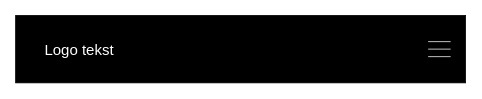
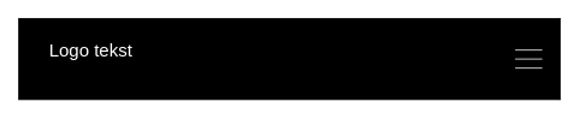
  <mxCell id="0" />
  <mxCell id="1" parent="0" />
  <mxCell id="2" value="" style="rounded=0;whiteSpace=wrap;html=1;fillColor=#000000;" vertex="1" parent="1"><mxGeometry width="600" height="90" as="geometry" x="20" y="20" /></mxCell>
- <mxCell id="3" value="Logo tekst" style="text;html=1;strokeColor=none;fillColor=none;align=center;verticalAlign=middle;whiteSpace=wrap;rounded=0;fontColor=#FFFFFF;fontSize=20;" vertex="1" parent="1"><mxGeometry x="40" y="50" width="130" height="30" as="geometry" /></mxCell>
+ <mxCell id="3" value="Logo tekst" style="text;html=1;strokeColor=none;fillColor=none;align=center;verticalAlign=middle;whiteSpace=wrap;rounded=0;fontColor=#FFFFFF;fontSize=20;" vertex="1" parent="1"><mxGeometry x="35" y="40" width="130" height="30" as="geometry" /></mxCell>
  <mxCell id="4" value="" style="line;strokeWidth=1;rotatable=0;dashed=0;labelPosition=right;align=left;verticalAlign=middle;spacingTop=0;spacingLeft=6;points=[];portConstraint=eastwest;fontColor=#FFFFFF;strokeColor=#FFFFFF;" vertex="1" parent="1"><mxGeometry x="570" y="50" width="30" height="10" as="geometry" /></mxCell>
  <mxCell id="5" value="" style="line;strokeWidth=1;rotatable=0;dashed=0;labelPosition=right;align=left;verticalAlign=middle;spacingTop=0;spacingLeft=6;points=[];portConstraint=eastwest;fontColor=#FFFFFF;strokeColor=#FFFFFF;" vertex="1" parent="1"><mxGeometry x="570" y="60" width="30" height="10" as="geometry" /></mxCell>
  <mxCell id="6" value="" style="line;strokeWidth=1;rotatable=0;dashed=0;labelPosition=right;align=left;verticalAlign=middle;spacingTop=0;spacingLeft=6;points=[];portConstraint=eastwest;fontColor=#FFFFFF;strokeColor=#FFFFFF;" vertex="1" parent="1"><mxGeometry x="570" y="70" width="30" height="10" as="geometry" /></mxCell>
